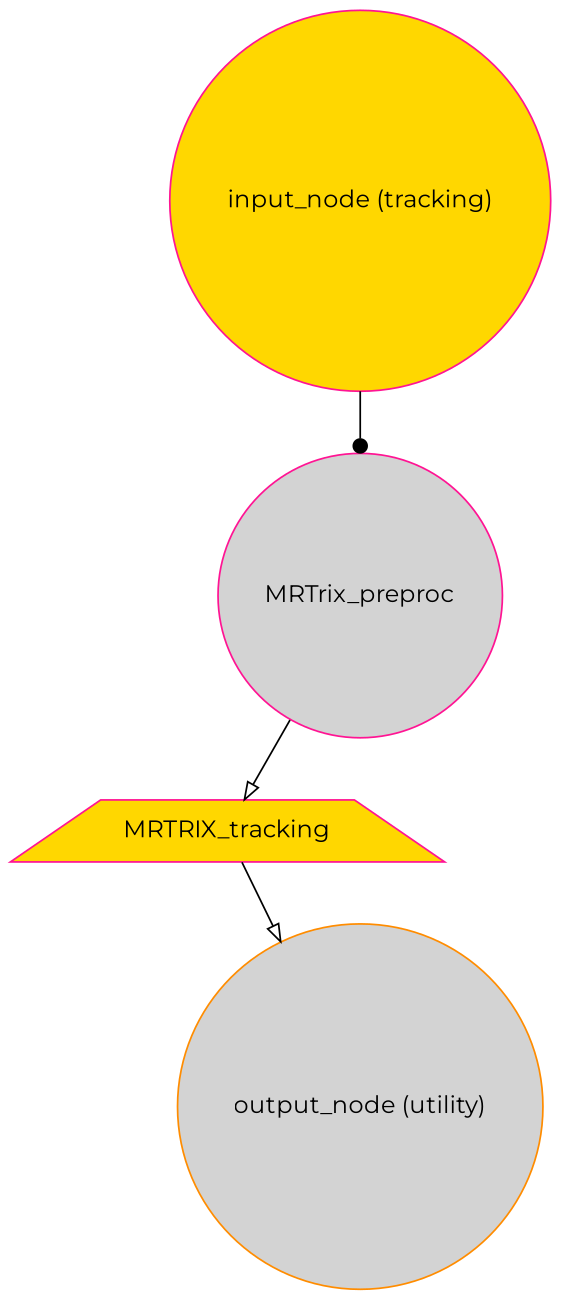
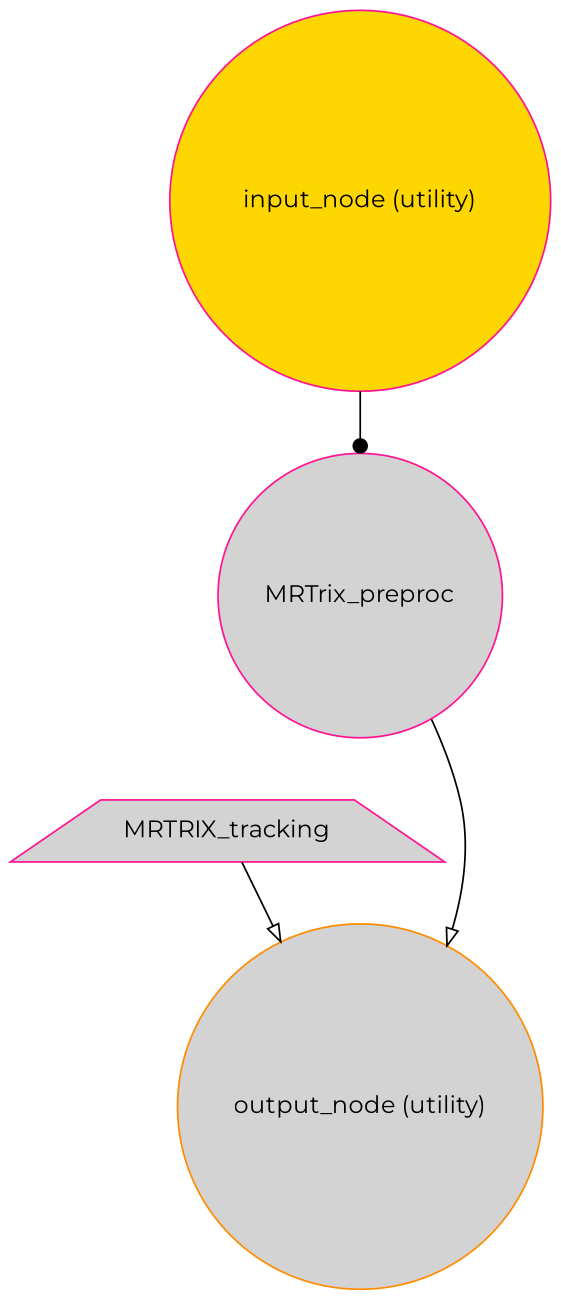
  strict digraph {
    fontname=Montserrat
    node [color=deeppink fillcolor=lightgrey fontname=Montserrat shape=circle style=filled]
    edge [arrowhead=onormal fontname=Montserrat]
    MRTrix_preproc
-   MRTRIX_tracking [fillcolor=gold shape=trapezium]
+   MRTRIX_tracking [shape=trapezium]
    "output_node (utility)" [color=darkorange]
-   "input_node (utility)" [fillcolor=gold label="input_node (tracking)"]
-   MRTrix_preproc -> MRTRIX_tracking
+   "input_node (utility)" [fillcolor=gold]
+   MRTrix_preproc -> "output_node (utility)"
    MRTRIX_tracking -> "output_node (utility)"
    "input_node (utility)" -> MRTrix_preproc [arrowhead=dot]
  }
